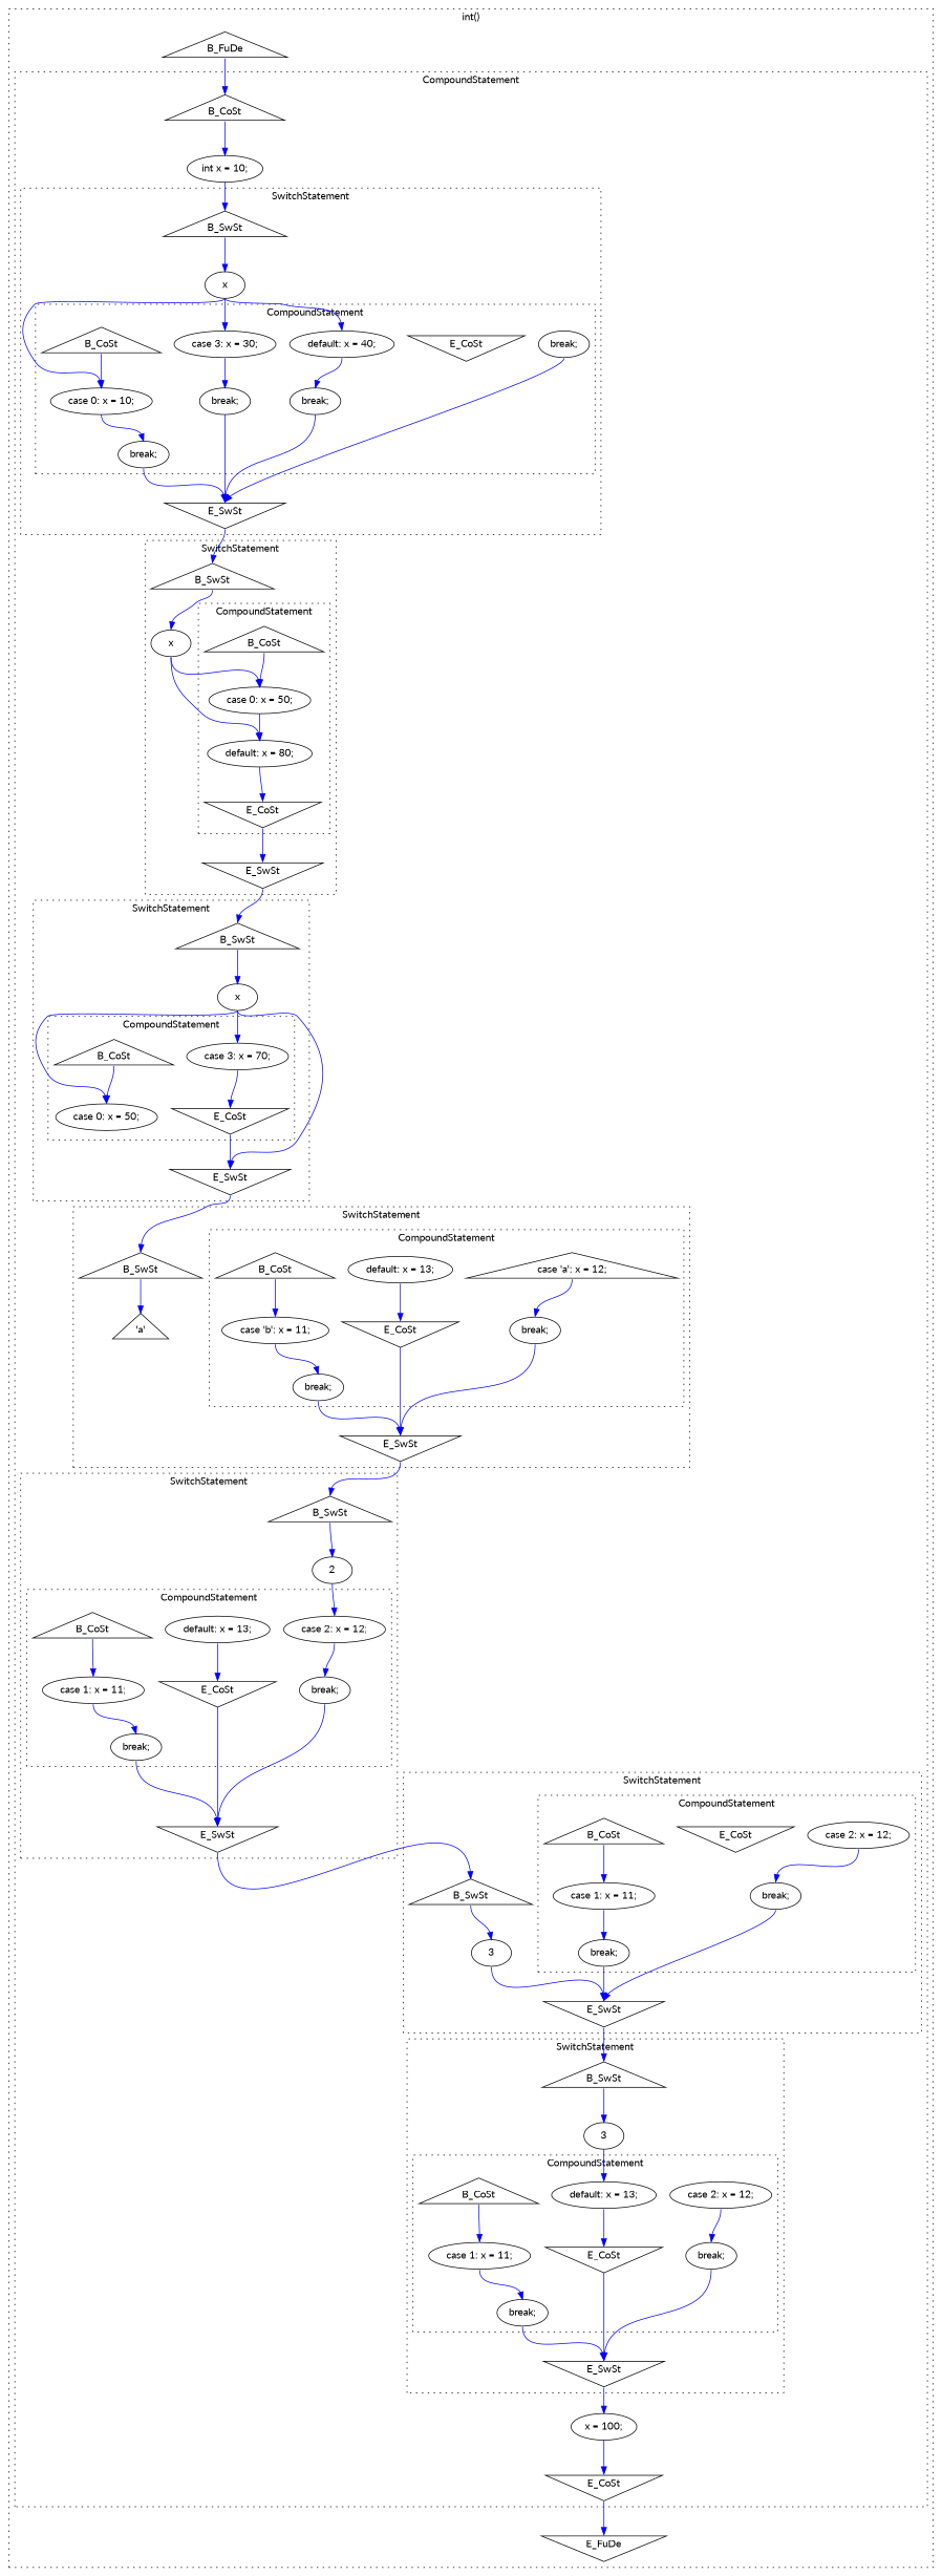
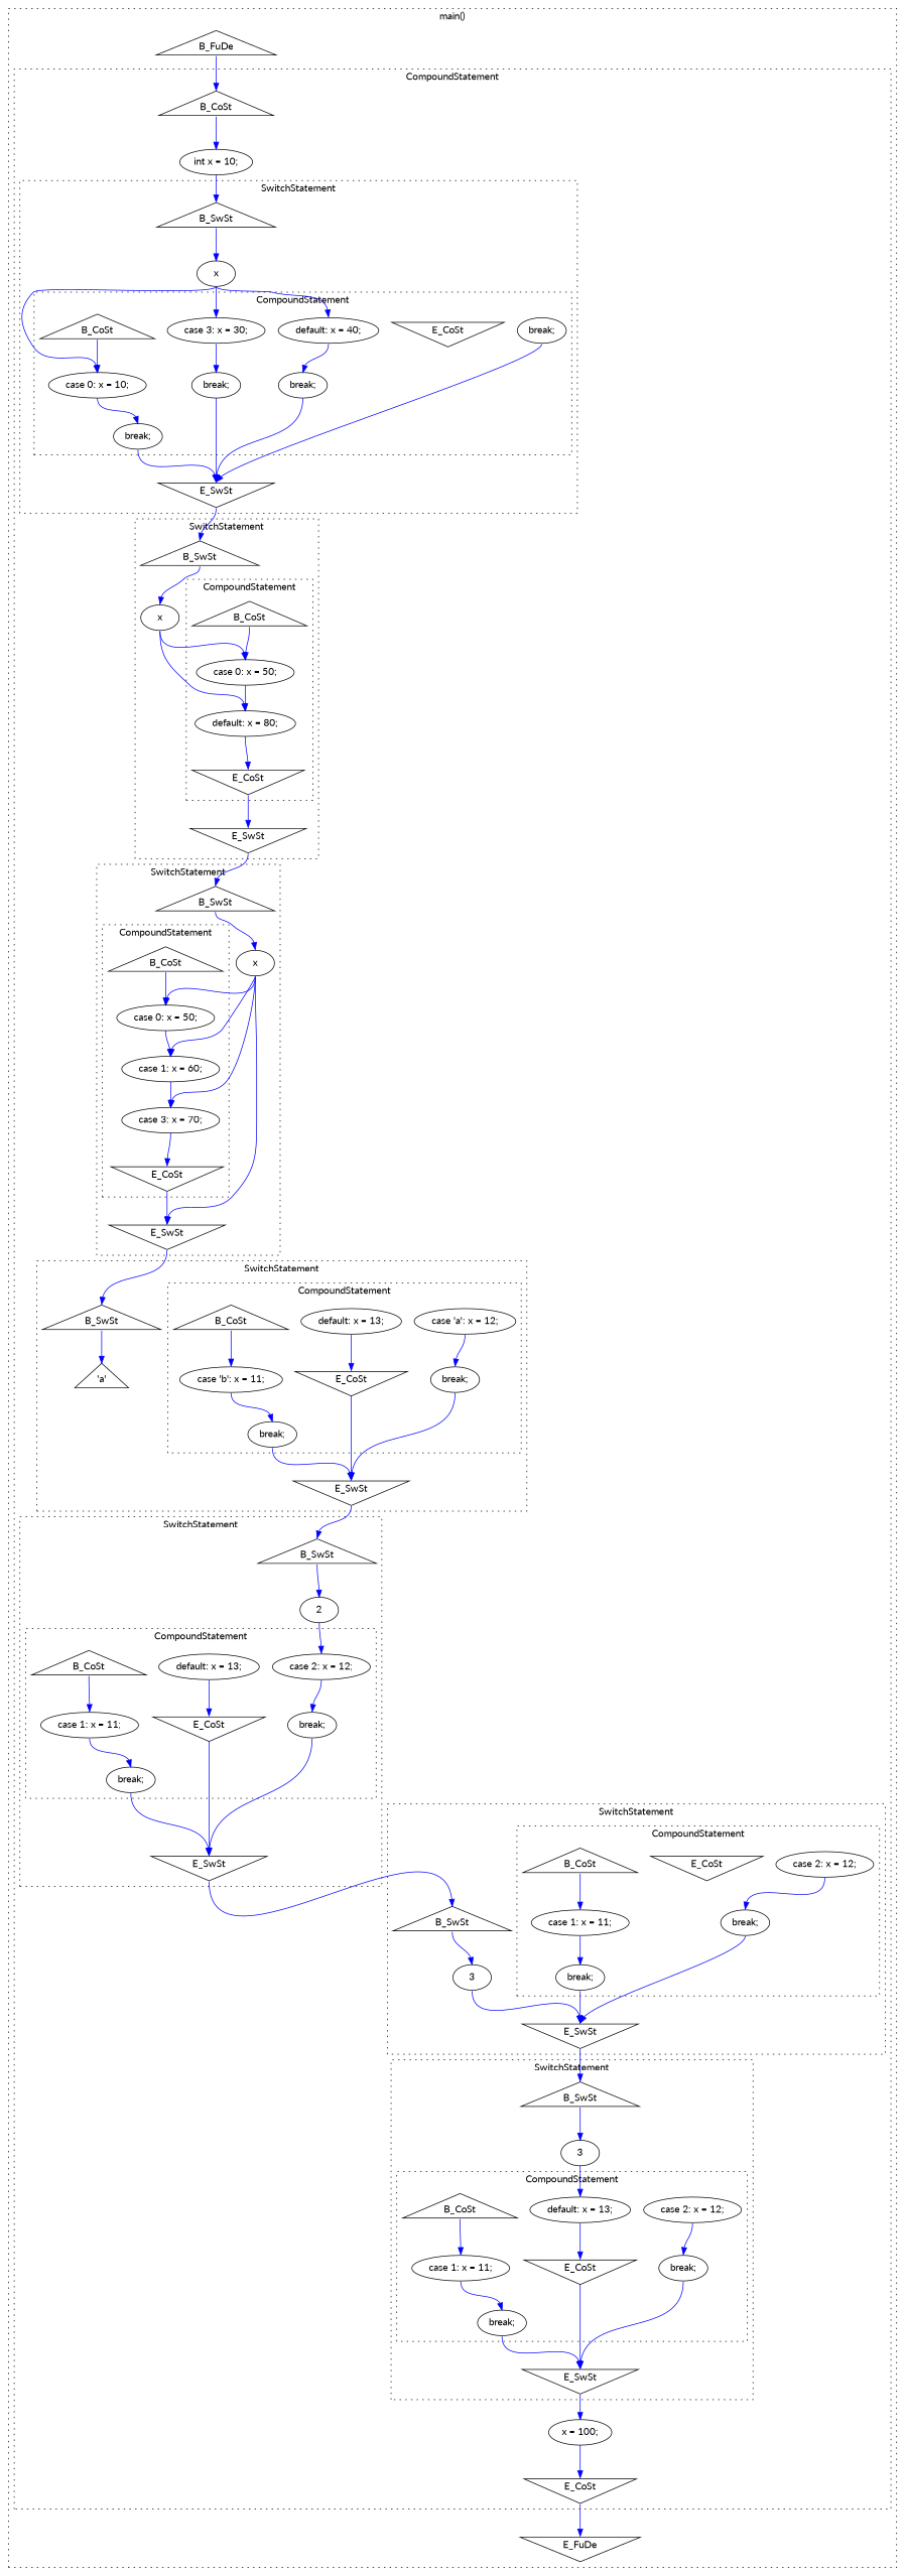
  digraph {
    compound=true
    fontname=Lato
    node [fontname=Lato]
    edge [color=blue fontname=Lato headport=n tailport=s weight=8]
    n1 [label=B_CoSt shape=triangle]
    n2 [label=E_CoSt shape=invtriangle]
    n3 [label="case 0: x = 10;"]
    n4 [label="break;"]
    n5 [label="break;"]
    n6 [label="case 3: x = 30;"]
    n7 [label="break;"]
    n8 [label="default: x = 40;"]
    n9 [label="break;"]
    n10 [label=B_SwSt shape=triangle]
    n11 [label=E_SwSt shape=invtriangle]
    n12 [label=x]
    n13 [label=B_CoSt shape=triangle]
    n14 [label=E_CoSt shape=invtriangle]
    n15 [label="case 0: x = 50;"]
    n16 [label="default: x = 80;"]
    n17 [label=B_SwSt shape=triangle]
    n18 [label=E_SwSt shape=invtriangle]
    n19 [label=x]
    n20 [label=B_CoSt shape=triangle]
    n21 [label=E_CoSt shape=invtriangle]
    n22 [label="case 0: x = 50;"]
+   n23 [label="case 1: x = 60;"]
    n24 [label="case 3: x = 70;"]
    n25 [label=B_SwSt shape=triangle]
    n26 [label=E_SwSt shape=invtriangle]
    n27 [label=x]
    n28 [label=B_CoSt shape=triangle]
    n29 [label=E_CoSt shape=invtriangle]
    n30 [label="case \'b\': x = 11;"]
    n31 [label="break;"]
-   n32 [label="case \'a\': x = 12;" shape=triangle]
+   n32 [label="case \'a\': x = 12;"]
    n33 [label="break;"]
    n34 [label="default: x = 13;"]
    n35 [label=B_SwSt shape=triangle]
    n36 [label=E_SwSt shape=invtriangle]
    n37 [label="\'a\'" shape=triangle]
    n38 [label=B_CoSt shape=triangle]
    n39 [label=E_CoSt shape=invtriangle]
    n40 [label="case 1: x = 11;"]
    n41 [label="break;"]
    n42 [label="case 2: x = 12;"]
    n43 [label="break;"]
    n44 [label="default: x = 13;"]
    n45 [label=B_SwSt shape=triangle]
    n46 [label=E_SwSt shape=invtriangle]
    n47 [label=2]
    n48 [label=B_CoSt shape=triangle]
    n49 [label=E_CoSt shape=invtriangle]
    n50 [label="case 1: x = 11;"]
    n51 [label="break;"]
    n52 [label="case 2: x = 12;"]
    n53 [label="break;"]
    n54 [label=B_SwSt shape=triangle]
    n55 [label=E_SwSt shape=invtriangle]
    n56 [label=3]
    n57 [label=B_CoSt shape=triangle]
    n58 [label=E_CoSt shape=invtriangle]
    n59 [label="case 1: x = 11;"]
    n60 [label="break;"]
    n61 [label="case 2: x = 12;"]
    n62 [label="break;"]
    n63 [label="default: x = 13;"]
    n64 [label=B_SwSt shape=triangle]
    n65 [label=E_SwSt shape=invtriangle]
    n66 [label=3]
    n67 [label=B_CoSt shape=triangle]
    n68 [label=E_CoSt shape=invtriangle]
    n69 [label="int x = 10;"]
    n70 [label="x = 100;"]
    n71 [label=B_FuDe shape=triangle]
    n72 [label=E_FuDe shape=invtriangle]
    subgraph cluster_1 {
-     label="int()"
+     label="main()"
      style=dotted
      n71
      n72
      subgraph cluster_2 {
        label=CompoundStatement
        style=dotted
        n67
        n68
        n69
        n70
        subgraph cluster_3 {
          label=SwitchStatement
          style=dotted
          n10
          n11
          n12
          subgraph cluster_4 {
            label=CompoundStatement
            style=dotted
            n1
            n2
            n3
            n4
            n5
            n6
            n7
            n8
            n9
          }
        }
        subgraph cluster_5 {
          label=SwitchStatement
          style=dotted
          n17
          n18
          n19
          subgraph cluster_6 {
            label=CompoundStatement
            style=dotted
            n13
            n14
            n15
            n16
          }
        }
        subgraph cluster_7 {
          label=SwitchStatement
          style=dotted
          n25
          n26
          n27
          subgraph cluster_8 {
            label=CompoundStatement
            style=dotted
            n20
            n21
            n22
+           n23
            n24
          }
        }
        subgraph cluster_9 {
          label=SwitchStatement
          style=dotted
          n35
          n36
          n37
          subgraph cluster_10 {
            label=CompoundStatement
            style=dotted
            n28
            n29
            n30
            n31
            n32
            n33
            n34
          }
        }
        subgraph cluster_11 {
          label=SwitchStatement
          style=dotted
          n45
          n46
          n47
          subgraph cluster_12 {
            label=CompoundStatement
            style=dotted
            n38
            n39
            n40
            n41
            n42
            n43
            n44
          }
        }
        subgraph cluster_13 {
          label=SwitchStatement
          style=dotted
          n54
          n55
          n56
          subgraph cluster_14 {
            label=CompoundStatement
            style=dotted
            n48
            n49
            n50
            n51
            n52
            n53
          }
        }
        subgraph cluster_15 {
          label=SwitchStatement
          style=dotted
          n64
          n65
          n66
          subgraph cluster_16 {
            label=CompoundStatement
            style=dotted
            n57
            n58
            n59
            n60
            n61
            n62
            n63
          }
        }
      }
    }
    n1 -> n3
    n3 -> n4
    n4 -> n11
    n5 -> n11
    n6 -> n7
    n7 -> n11
    n8 -> n9
    n9 -> n11
    n10 -> n12
    n11 -> n17 [weight=""]
    n12 -> n3
    n12 -> n6
    n12 -> n8
    n13 -> n15
    n14 -> n18
    n15 -> n16
    n16 -> n14
    n17 -> n19
    n18 -> n25 [weight=""]
    n19 -> n15
    n19 -> n16
    n20 -> n22
    n21 -> n26
+   n22 -> n23
+   n23 -> n24
    n24 -> n21
    n25 -> n27
    n26 -> n35 [weight=""]
    n27 -> n22
+   n27 -> n23
    n27 -> n24
    n27 -> n26
    n28 -> n30
    n29 -> n36
    n30 -> n31
    n31 -> n36
    n32 -> n33
    n33 -> n36
    n34 -> n29
    n35 -> n37
    n36 -> n45 [weight=""]
    n38 -> n40
    n39 -> n46
    n40 -> n41
    n41 -> n46
    n42 -> n43
    n43 -> n46
    n44 -> n39
    n45 -> n47
    n46 -> n54 [weight=""]
    n47 -> n42
    n48 -> n50
    n50 -> n51
    n51 -> n55
    n52 -> n53
    n53 -> n55
    n54 -> n56
    n55 -> n64 [weight=""]
    n56 -> n55
    n57 -> n59
    n58 -> n65
    n59 -> n60
    n60 -> n65
    n61 -> n62
    n62 -> n65
    n63 -> n58
    n64 -> n66
    n65 -> n70
    n66 -> n63
    n67 -> n69
    n68 -> n72
    n69 -> n10
    n70 -> n68
    n71 -> n67
  }
